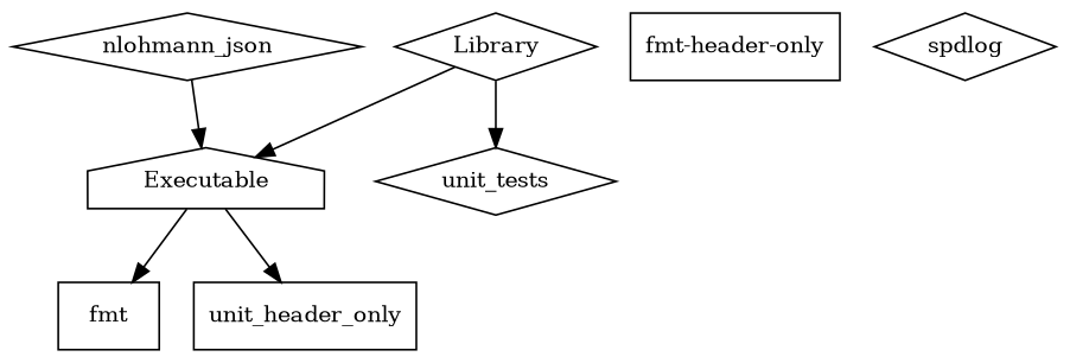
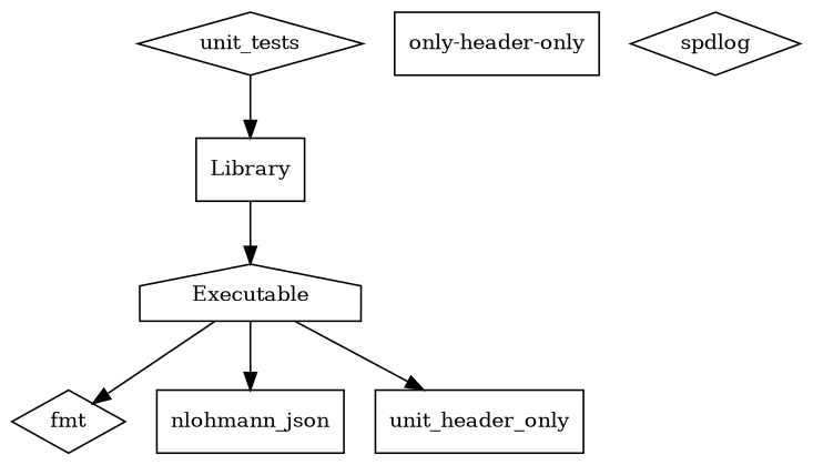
  digraph {
    node [fontsize=12 shape=diamond]
    n1 [label=Executable shape=house]
-   n2 [label=fmt shape=box]
-   n3 [label=nlohmann_json]
+   n2 [label=fmt]
+   n3 [label=nlohmann_json shape=box]
    n4 [label=unit_header_only shape=box]
-   n5 [label=Library]
-   n6 [label="fmt-header-only" shape=box]
+   n5 [label=Library shape=box]
+   n6 [label="only-header-only" shape=box]
    n7 [label=spdlog]
    n8 [label=unit_tests]
    n1 -> n2
-   n3 -> n1
+   n1 -> n3
    n1 -> n4
    n5 -> n1
-   n5 -> n8
+   n8 -> n5
  }
